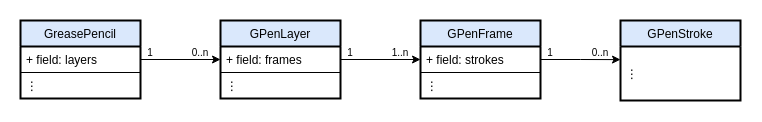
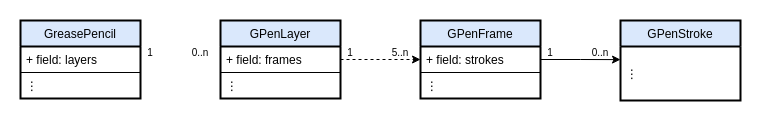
  <mxCell id="0" />
  <mxCell id="1" parent="0" />
  <mxCell id="2" value="GreasePencil" style="swimlane;fontStyle=0;childLayout=stackLayout;horizontal=1;startSize=26;fillColor=#dae8fc;horizontalStack=0;resizeParent=1;resizeParentMax=0;resizeLast=0;collapsible=1;marginBottom=0;strokeWidth=2;swimlaneLine=1;" vertex="1" parent="1"><mxGeometry x="20" y="20" width="120" height="78" as="geometry" /></mxCell>
  <mxCell id="3" value="+ field: layers" style="text;fillColor=none;align=left;verticalAlign=top;spacingLeft=4;spacingRight=4;overflow=hidden;rotatable=0;points=[[0,0.5],[1,0.5]];portConstraint=eastwest;strokeWidth=1;glass=0;rounded=0;shadow=0;sketch=0;strokeColor=#000000;" vertex="1" parent="2"><mxGeometry y="26" width="120" height="26" as="geometry" /></mxCell>
  <mxCell id="4" value="⋮" style="text;strokeColor=none;fillColor=none;align=left;verticalAlign=top;spacingLeft=4;spacingRight=4;overflow=hidden;rotatable=0;points=[[0,0.5],[1,0.5]];portConstraint=eastwest;" vertex="1" parent="2"><mxGeometry y="52" width="120" height="26" as="geometry" /></mxCell>
- <mxCell id="5" style="edgeStyle=orthogonalEdgeStyle;rounded=0;orthogonalLoop=1;jettySize=auto;html=1;exitX=1;exitY=0.5;exitDx=0;exitDy=0;entryX=0;entryY=0.5;entryDx=0;entryDy=0;fontSize=27;" edge="1" parent="1" source="6" target="10"><mxGeometry relative="1" as="geometry" /></mxCell>
+ <mxCell id="5" style="edgeStyle=orthogonalEdgeStyle;rounded=0;orthogonalLoop=1;jettySize=auto;html=1;exitX=1;exitY=0.5;exitDx=0;exitDy=0;entryX=0;entryY=0.5;entryDx=0;entryDy=0;fontSize=27;dashed=1;" edge="1" parent="1" source="6" target="10"><mxGeometry relative="1" as="geometry" /></mxCell>
  <mxCell id="6" value="GPenLayer" style="swimlane;fontStyle=0;childLayout=stackLayout;horizontal=1;startSize=26;fillColor=#dae8fc;horizontalStack=0;resizeParent=1;resizeParentMax=0;resizeLast=0;collapsible=1;marginBottom=0;strokeWidth=2;swimlaneLine=1;" vertex="1" parent="1"><mxGeometry x="220" y="20" width="120" height="78" as="geometry" /></mxCell>
  <mxCell id="7" value="+ field: frames" style="text;fillColor=none;align=left;verticalAlign=top;spacingLeft=4;spacingRight=4;overflow=hidden;rotatable=0;points=[[0,0.5],[1,0.5]];portConstraint=eastwest;strokeWidth=1;glass=0;rounded=0;shadow=0;sketch=0;strokeColor=#000000;" vertex="1" parent="6"><mxGeometry y="26" width="120" height="26" as="geometry" /></mxCell>
  <mxCell id="8" value="⋮" style="text;strokeColor=none;fillColor=none;align=left;verticalAlign=top;spacingLeft=4;spacingRight=4;overflow=hidden;rotatable=0;points=[[0,0.5],[1,0.5]];portConstraint=eastwest;" vertex="1" parent="6"><mxGeometry y="52" width="120" height="26" as="geometry" /></mxCell>
  <mxCell id="9" value="GPenFrame" style="swimlane;fontStyle=0;childLayout=stackLayout;horizontal=1;startSize=26;fillColor=#dae8fc;horizontalStack=0;resizeParent=1;resizeParentMax=0;resizeLast=0;collapsible=1;marginBottom=0;strokeWidth=2;swimlaneLine=1;" vertex="1" parent="1"><mxGeometry x="420" y="20" width="120" height="78" as="geometry" /></mxCell>
  <mxCell id="10" value="+ field: strokes" style="text;fillColor=none;align=left;verticalAlign=top;spacingLeft=4;spacingRight=4;overflow=hidden;rotatable=0;points=[[0,0.5],[1,0.5]];portConstraint=eastwest;strokeWidth=1;glass=0;rounded=0;shadow=0;sketch=0;strokeColor=#000000;" vertex="1" parent="9"><mxGeometry y="26" width="120" height="26" as="geometry" /></mxCell>
  <mxCell id="11" value="⋮" style="text;strokeColor=none;fillColor=none;align=left;verticalAlign=top;spacingLeft=4;spacingRight=4;overflow=hidden;rotatable=0;points=[[0,0.5],[1,0.5]];portConstraint=eastwest;" vertex="1" parent="9"><mxGeometry y="52" width="120" height="26" as="geometry" /></mxCell>
  <mxCell id="12" value="GPenStroke" style="swimlane;fontStyle=0;childLayout=stackLayout;horizontal=1;startSize=26;fillColor=#dae8fc;horizontalStack=0;resizeParent=1;resizeParentMax=0;resizeLast=0;collapsible=1;marginBottom=0;strokeWidth=2;swimlaneLine=1;" vertex="1" parent="1"><mxGeometry x="620" y="20" width="120" height="80" as="geometry" /></mxCell>
  <mxCell id="13" value="⋮" style="text;strokeColor=none;fillColor=none;align=left;verticalAlign=middle;spacingLeft=4;spacingRight=4;overflow=hidden;rotatable=0;points=[[0,0.5],[1,0.5]];portConstraint=eastwest;" vertex="1" parent="12"><mxGeometry y="26" width="120" height="54" as="geometry" /></mxCell>
- <mxCell id="14" style="edgeStyle=orthogonalEdgeStyle;rounded=0;orthogonalLoop=1;jettySize=auto;html=1;exitX=1;exitY=0.5;exitDx=0;exitDy=0;entryX=0;entryY=0.5;entryDx=0;entryDy=0;fontSize=27;" edge="1" parent="1" source="3" target="7"><mxGeometry relative="1" as="geometry" /></mxCell>
  <mxCell id="15" style="edgeStyle=orthogonalEdgeStyle;rounded=0;orthogonalLoop=1;jettySize=auto;html=1;exitX=1;exitY=0.5;exitDx=0;exitDy=0;entryX=0;entryY=0.243;entryDx=0;entryDy=0;entryPerimeter=0;fontSize=27;" edge="1" parent="1" source="10" target="13"><mxGeometry relative="1" as="geometry" /></mxCell>
  <mxCell id="16" value="1" style="text;html=1;strokeColor=none;fillColor=none;align=center;verticalAlign=top;whiteSpace=wrap;rounded=0;shadow=0;glass=0;sketch=0;fontSize=10;" vertex="1" parent="1"><mxGeometry x="140" y="40" width="20" height="10" as="geometry" /></mxCell>
  <mxCell id="17" value="0..n" style="text;html=1;strokeColor=none;fillColor=none;align=center;verticalAlign=top;whiteSpace=wrap;rounded=0;shadow=0;glass=0;sketch=0;fontSize=10;" vertex="1" parent="1"><mxGeometry x="190" y="40" width="20" height="10" as="geometry" /></mxCell>
  <mxCell id="18" value="1" style="text;html=1;strokeColor=none;fillColor=none;align=center;verticalAlign=top;whiteSpace=wrap;rounded=0;shadow=0;glass=0;sketch=0;fontSize=10;" vertex="1" parent="1"><mxGeometry x="340" y="40" width="20" height="10" as="geometry" /></mxCell>
  <mxCell id="19" value="1" style="text;html=1;strokeColor=none;fillColor=none;align=center;verticalAlign=top;whiteSpace=wrap;rounded=0;shadow=0;glass=0;sketch=0;fontSize=10;" vertex="1" parent="1"><mxGeometry x="540" y="40" width="20" height="10" as="geometry" /></mxCell>
- <mxCell id="20" value="1..n" style="text;html=1;strokeColor=none;fillColor=none;align=center;verticalAlign=top;whiteSpace=wrap;rounded=0;shadow=0;glass=0;sketch=0;fontSize=10;" vertex="1" parent="1"><mxGeometry x="390" y="40" width="20" height="10" as="geometry" /></mxCell>
+ <mxCell id="20" value="5..n" style="text;html=1;strokeColor=none;fillColor=none;align=center;verticalAlign=top;whiteSpace=wrap;rounded=0;shadow=0;glass=0;sketch=0;fontSize=10;" vertex="1" parent="1"><mxGeometry x="390" y="40" width="20" height="10" as="geometry" /></mxCell>
  <mxCell id="21" value="0..n" style="text;html=1;strokeColor=none;fillColor=none;align=center;verticalAlign=top;whiteSpace=wrap;rounded=0;shadow=0;glass=0;sketch=0;fontSize=10;" vertex="1" parent="1"><mxGeometry x="590" y="40" width="20" height="10" as="geometry" /></mxCell>
